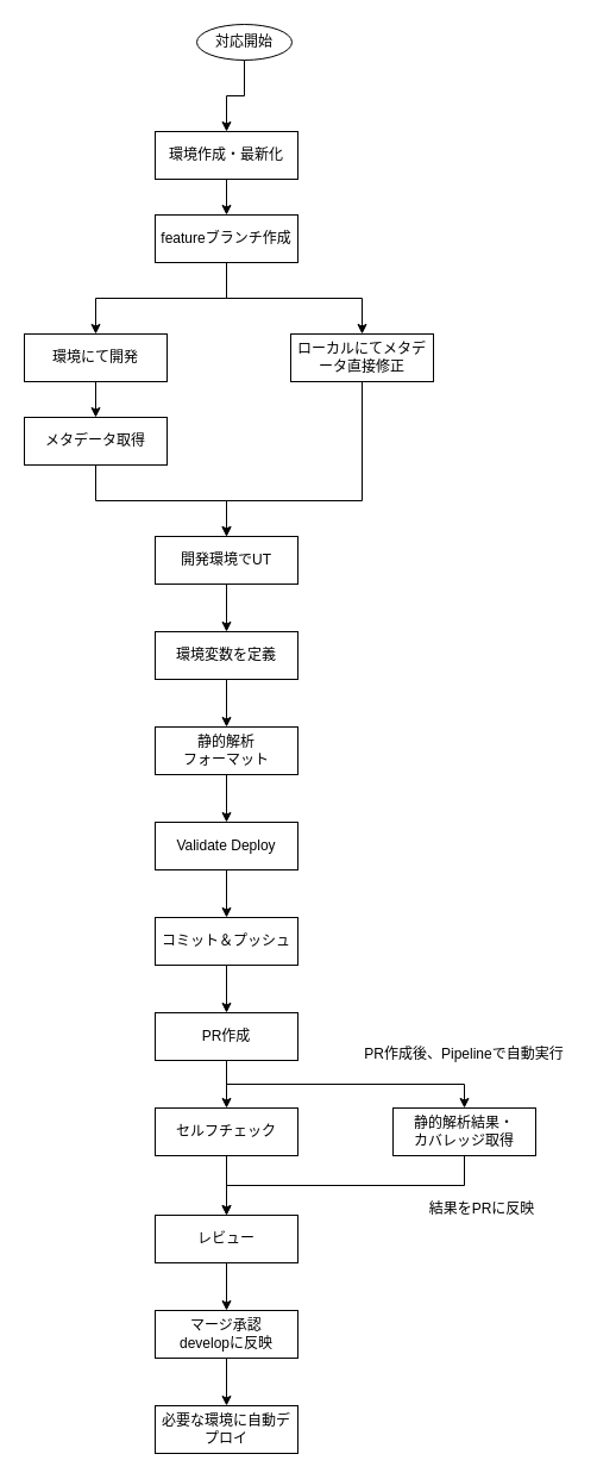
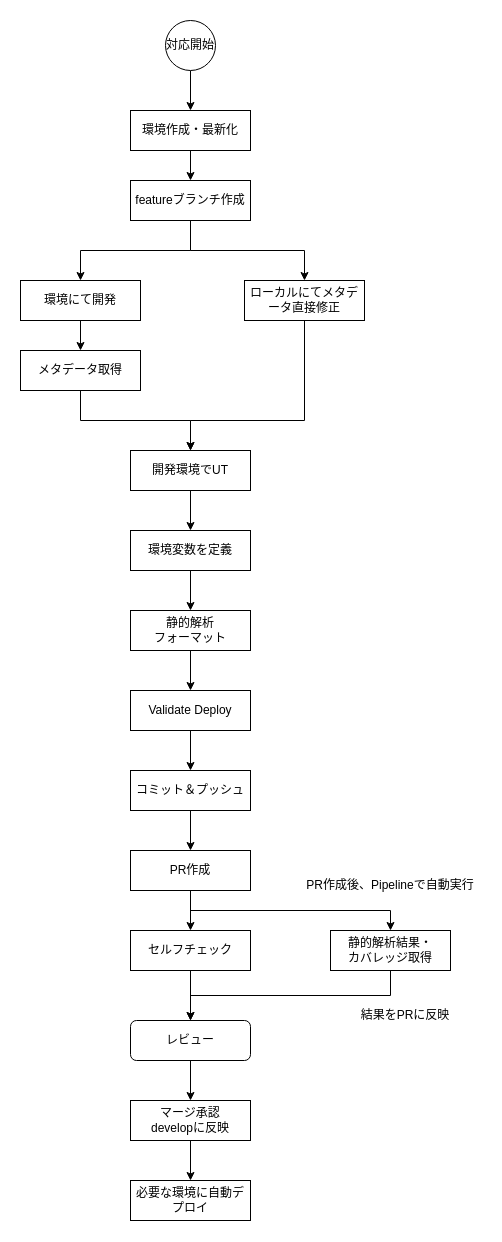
  <mxCell id="0" />
  <mxCell id="1" parent="0" />
  <mxCell id="2" style="edgeStyle=orthogonalEdgeStyle;rounded=0;orthogonalLoop=1;jettySize=auto;html=1;exitX=0.5;exitY=1;exitDx=0;exitDy=0;entryX=0.5;entryY=0;entryDx=0;entryDy=0;" edge="1" parent="1" source="3" target="17"><mxGeometry relative="1" as="geometry" /></mxCell>
  <mxCell id="3" value="環境作成・最新化" style="rounded=0;whiteSpace=wrap;html=1;" vertex="1" parent="1"><mxGeometry x="130" y="110" width="120" height="40" as="geometry" /></mxCell>
  <mxCell id="4" style="edgeStyle=orthogonalEdgeStyle;rounded=0;orthogonalLoop=1;jettySize=auto;html=1;exitX=0.5;exitY=1;exitDx=0;exitDy=0;" edge="1" parent="1"><mxGeometry relative="1" as="geometry"><mxPoint x="70" y="350" as="sourcePoint" /><mxPoint x="70" y="350" as="targetPoint" /></mxGeometry></mxCell>
  <mxCell id="5" style="edgeStyle=orthogonalEdgeStyle;rounded=0;orthogonalLoop=1;jettySize=auto;html=1;exitX=0.5;exitY=1;exitDx=0;exitDy=0;" edge="1" parent="1" source="6"><mxGeometry relative="1" as="geometry"><mxPoint x="190" y="450" as="targetPoint" /><Array as="points"><mxPoint x="304" y="420" /><mxPoint x="190" y="420" /></Array></mxGeometry></mxCell>
  <mxCell id="6" value="ローカルにてメタデータ直接修正" style="rounded=0;whiteSpace=wrap;html=1;" vertex="1" parent="1"><mxGeometry x="244" y="280" width="120" height="40" as="geometry" /></mxCell>
  <mxCell id="7" style="edgeStyle=orthogonalEdgeStyle;rounded=0;orthogonalLoop=1;jettySize=auto;html=1;exitX=0.5;exitY=1;exitDx=0;exitDy=0;entryX=0.5;entryY=0;entryDx=0;entryDy=0;" edge="1" parent="1" source="8" target="37"><mxGeometry relative="1" as="geometry" /></mxCell>
  <mxCell id="8" value="メタデータ取得" style="rounded=0;whiteSpace=wrap;html=1;" vertex="1" parent="1"><mxGeometry x="20" y="350" width="120" height="40" as="geometry" /></mxCell>
  <mxCell id="9" style="edgeStyle=orthogonalEdgeStyle;rounded=0;orthogonalLoop=1;jettySize=auto;html=1;exitX=0.5;exitY=1;exitDx=0;exitDy=0;entryX=0.5;entryY=0;entryDx=0;entryDy=0;" edge="1" parent="1" source="10" target="19"><mxGeometry relative="1" as="geometry" /></mxCell>
  <mxCell id="10" value="静的解析&lt;br&gt;フォーマット" style="rounded=0;whiteSpace=wrap;html=1;" vertex="1" parent="1"><mxGeometry x="130" y="610" width="120" height="40" as="geometry" /></mxCell>
  <mxCell id="11" style="edgeStyle=orthogonalEdgeStyle;rounded=0;orthogonalLoop=1;jettySize=auto;html=1;exitX=0.5;exitY=1;exitDx=0;exitDy=0;entryX=0.5;entryY=0;entryDx=0;entryDy=0;" edge="1" parent="1" source="12" target="10"><mxGeometry relative="1" as="geometry" /></mxCell>
  <mxCell id="12" value="環境変数を定義" style="rounded=0;whiteSpace=wrap;html=1;" vertex="1" parent="1"><mxGeometry x="130" y="530" width="120" height="40" as="geometry" /></mxCell>
  <mxCell id="13" style="edgeStyle=orthogonalEdgeStyle;rounded=0;orthogonalLoop=1;jettySize=auto;html=1;exitX=0.5;exitY=1;exitDx=0;exitDy=0;entryX=0.5;entryY=0;entryDx=0;entryDy=0;" edge="1" parent="1" source="14" target="8"><mxGeometry relative="1" as="geometry" /></mxCell>
  <mxCell id="14" value="環境にて開発" style="rounded=0;whiteSpace=wrap;html=1;" vertex="1" parent="1"><mxGeometry x="20" y="280" width="120" height="40" as="geometry" /></mxCell>
  <mxCell id="15" style="edgeStyle=orthogonalEdgeStyle;rounded=0;orthogonalLoop=1;jettySize=auto;html=1;exitX=0.5;exitY=1;exitDx=0;exitDy=0;entryX=0.5;entryY=0;entryDx=0;entryDy=0;" edge="1" parent="1" source="17" target="14"><mxGeometry relative="1" as="geometry" /></mxCell>
  <mxCell id="16" style="edgeStyle=orthogonalEdgeStyle;rounded=0;orthogonalLoop=1;jettySize=auto;html=1;exitX=0.5;exitY=1;exitDx=0;exitDy=0;entryX=0.5;entryY=0;entryDx=0;entryDy=0;" edge="1" parent="1" source="17" target="6"><mxGeometry relative="1" as="geometry" /></mxCell>
  <mxCell id="17" value="featureブランチ作成" style="rounded=0;whiteSpace=wrap;html=1;" vertex="1" parent="1"><mxGeometry x="130" y="180" width="120" height="40" as="geometry" /></mxCell>
  <mxCell id="18" style="edgeStyle=orthogonalEdgeStyle;rounded=0;orthogonalLoop=1;jettySize=auto;html=1;exitX=0.5;exitY=1;exitDx=0;exitDy=0;entryX=0.5;entryY=0;entryDx=0;entryDy=0;" edge="1" parent="1" source="19" target="21"><mxGeometry relative="1" as="geometry" /></mxCell>
  <mxCell id="19" value="Validate Deploy" style="rounded=0;whiteSpace=wrap;html=1;" vertex="1" parent="1"><mxGeometry x="130" y="690" width="120" height="40" as="geometry" /></mxCell>
  <mxCell id="20" style="edgeStyle=orthogonalEdgeStyle;rounded=0;orthogonalLoop=1;jettySize=auto;html=1;exitX=0.5;exitY=1;exitDx=0;exitDy=0;entryX=0.5;entryY=0;entryDx=0;entryDy=0;" edge="1" parent="1" source="21" target="26"><mxGeometry relative="1" as="geometry" /></mxCell>
  <mxCell id="21" value="コミット＆プッシュ" style="rounded=0;whiteSpace=wrap;html=1;" vertex="1" parent="1"><mxGeometry x="130" y="770" width="120" height="40" as="geometry" /></mxCell>
  <mxCell id="22" style="edgeStyle=orthogonalEdgeStyle;rounded=0;orthogonalLoop=1;jettySize=auto;html=1;exitX=0.5;exitY=1;exitDx=0;exitDy=0;entryX=0.5;entryY=0;entryDx=0;entryDy=0;" edge="1" parent="1" source="23" target="3"><mxGeometry relative="1" as="geometry" /></mxCell>
- <mxCell id="23" value="対応開始" style="ellipse;whiteSpace=wrap;html=1;aspect=fixed;" vertex="1" parent="1"><mxGeometry x="165" y="20" width="80" height="30" as="geometry" /></mxCell>
+ <mxCell id="23" value="対応開始" style="ellipse;whiteSpace=wrap;html=1;aspect=fixed;" vertex="1" parent="1"><mxGeometry x="165" width="50" height="50" as="geometry" y="20" /></mxCell>
  <mxCell id="24" style="edgeStyle=orthogonalEdgeStyle;rounded=0;orthogonalLoop=1;jettySize=auto;html=1;exitX=0.5;exitY=1;exitDx=0;exitDy=0;entryX=0.5;entryY=0;entryDx=0;entryDy=0;" edge="1" parent="1" source="26" target="28"><mxGeometry relative="1" as="geometry" /></mxCell>
  <mxCell id="25" style="edgeStyle=orthogonalEdgeStyle;rounded=0;orthogonalLoop=1;jettySize=auto;html=1;exitX=0.5;exitY=1;exitDx=0;exitDy=0;entryX=0.5;entryY=0;entryDx=0;entryDy=0;" edge="1" parent="1" source="26" target="30"><mxGeometry relative="1" as="geometry" /></mxCell>
  <mxCell id="26" value="PR作成" style="rounded=0;whiteSpace=wrap;html=1;" vertex="1" parent="1"><mxGeometry x="130" y="850" width="120" height="40" as="geometry" /></mxCell>
  <mxCell id="27" style="edgeStyle=orthogonalEdgeStyle;rounded=0;orthogonalLoop=1;jettySize=auto;html=1;exitX=0.5;exitY=1;exitDx=0;exitDy=0;entryX=0.5;entryY=0;entryDx=0;entryDy=0;" edge="1" parent="1" source="28" target="32"><mxGeometry relative="1" as="geometry" /></mxCell>
  <mxCell id="28" value="セルフチェック" style="rounded=0;whiteSpace=wrap;html=1;" vertex="1" parent="1"><mxGeometry x="130" y="930" width="120" height="40" as="geometry" /></mxCell>
  <mxCell id="29" style="edgeStyle=orthogonalEdgeStyle;rounded=0;orthogonalLoop=1;jettySize=auto;html=1;exitX=0.5;exitY=1;exitDx=0;exitDy=0;entryX=0.5;entryY=0;entryDx=0;entryDy=0;" edge="1" parent="1" source="30" target="32"><mxGeometry relative="1" as="geometry" /></mxCell>
  <mxCell id="30" value="静的解析結果・&lt;br&gt;カバレッジ取得" style="rounded=0;whiteSpace=wrap;html=1;" vertex="1" parent="1"><mxGeometry x="330" y="930" width="120" height="40" as="geometry" /></mxCell>
  <mxCell id="31" style="edgeStyle=orthogonalEdgeStyle;rounded=0;orthogonalLoop=1;jettySize=auto;html=1;exitX=0.5;exitY=1;exitDx=0;exitDy=0;" edge="1" parent="1" source="32" target="34"><mxGeometry relative="1" as="geometry" /></mxCell>
- <mxCell id="32" value="レビュー" style="rounded=0;whiteSpace=wrap;html=1;" vertex="1" parent="1"><mxGeometry x="130" y="1020" width="120" height="40" as="geometry" /></mxCell>
+ <mxCell id="32" value="レビュー" style="whiteSpace=wrap;html=1;rounded=1;" vertex="1" parent="1"><mxGeometry x="130" y="1020" width="120" height="40" as="geometry" /></mxCell>
  <mxCell id="33" style="edgeStyle=orthogonalEdgeStyle;rounded=0;orthogonalLoop=1;jettySize=auto;html=1;exitX=0.5;exitY=1;exitDx=0;exitDy=0;entryX=0.5;entryY=0;entryDx=0;entryDy=0;" edge="1" parent="1" source="34" target="35"><mxGeometry relative="1" as="geometry" /></mxCell>
  <mxCell id="34" value="マージ承認&lt;br&gt;developに反映" style="rounded=0;whiteSpace=wrap;html=1;" vertex="1" parent="1"><mxGeometry x="130" y="1100" width="120" height="40" as="geometry" /></mxCell>
  <mxCell id="35" value="必要な環境に自動デプロイ" style="rounded=0;whiteSpace=wrap;html=1;" vertex="1" parent="1"><mxGeometry x="130" y="1180" width="120" height="40" as="geometry" /></mxCell>
  <mxCell id="36" style="edgeStyle=orthogonalEdgeStyle;rounded=0;orthogonalLoop=1;jettySize=auto;html=1;exitX=0.5;exitY=1;exitDx=0;exitDy=0;entryX=0.5;entryY=0;entryDx=0;entryDy=0;" edge="1" parent="1" source="37" target="12"><mxGeometry relative="1" as="geometry" /></mxCell>
  <mxCell id="37" value="開発環境でUT" style="rounded=0;whiteSpace=wrap;html=1;" vertex="1" parent="1"><mxGeometry x="130" y="450" width="120" height="40" as="geometry" /></mxCell>
  <mxCell id="38" value="結果をPRに反映" style="text;html=1;strokeColor=none;fillColor=none;align=center;verticalAlign=middle;whiteSpace=wrap;rounded=0;" vertex="1" parent="1"><mxGeometry x="340" y="1000" width="130" height="30" as="geometry" /></mxCell>
  <mxCell id="39" value="PR作成後、Pipelineで自動実行" style="text;html=1;strokeColor=none;fillColor=none;align=center;verticalAlign=middle;whiteSpace=wrap;rounded=0;" vertex="1" parent="1"><mxGeometry x="300" y="870" width="180" height="30" as="geometry" /></mxCell>
